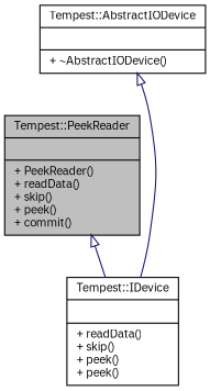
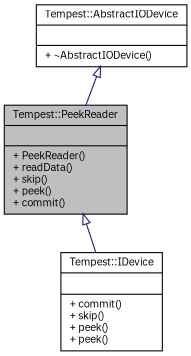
  digraph {
    fontname="IBM Plex Sans"
    node [color=black fillcolor=white fontname="IBM Plex Sans" fontsize=10 shape=record style=filled]
    edge [arrowtail=onormal color=midnightblue dir=back fontname="IBM Plex Sans" fontsize=10 labelfontname=Helvetica labelfontsize=10 style=solid]
    n1 [fillcolor=grey75 fontcolor=black height=0.2 label="{Tempest::PeekReader\n||+ PeekReader()\l+ readData()\l+ skip()\l+ peek()\l+ commit()\l}" width=0.4]
-   n2 [height=0.2 label="{Tempest::IDevice\n||+ readData()\l+ skip()\l+ peek()\l+ peek()\l}" width=0.4]
+   n2 [height=0.2 label="{Tempest::IDevice\n||+ commit()\l+ skip()\l+ peek()\l+ peek()\l}" width=0.4]
    n3 [height=0.2 label="{Tempest::AbstractIODevice\n||+ ~AbstractIODevice()\l}" width=0.4]
    n1 -> n2
-   n3 -> n2
+   n3 -> n1
  }
